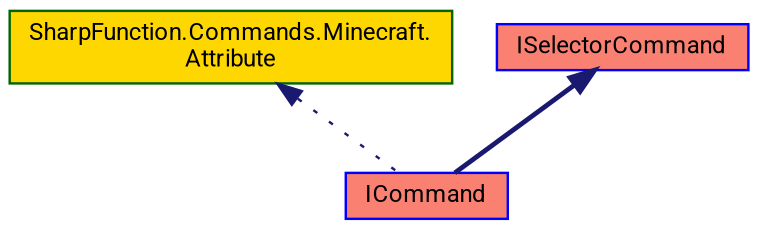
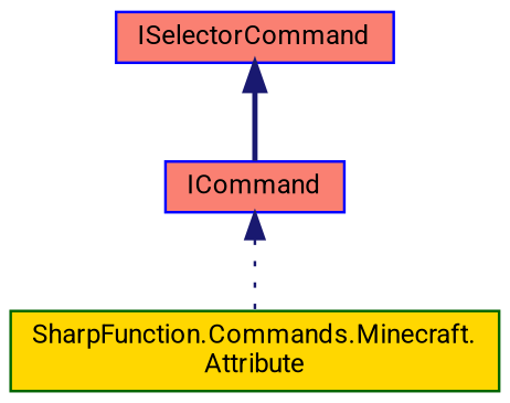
  digraph {
    fontname=Roboto
    node [color=blue fillcolor=salmon fontname=Roboto fontsize=10 shape=record style=filled]
    edge [color=midnightblue dir=back fontname=Roboto fontsize=10 labelfontname=Helvetica labelfontsize=10]
    n1 [color=darkgreen fillcolor=gold fontcolor=black height=0.2 label="SharpFunction.Commands.Minecraft.\lAttribute" width=0.4]
    n2 [height=0.2 label=ICommand width=0.4]
    n3 [height=0.2 label=ISelectorCommand width=0.4]
-   n1 -> n2 [style=dotted]
+   n2 -> n1 [style=dotted]
    n3 -> n2 [style=bold]
  }
